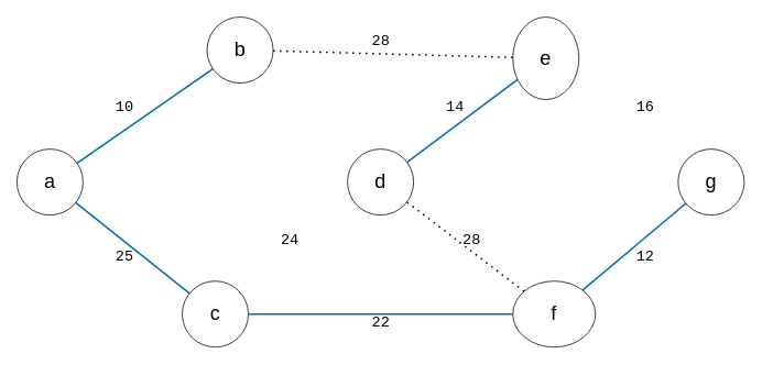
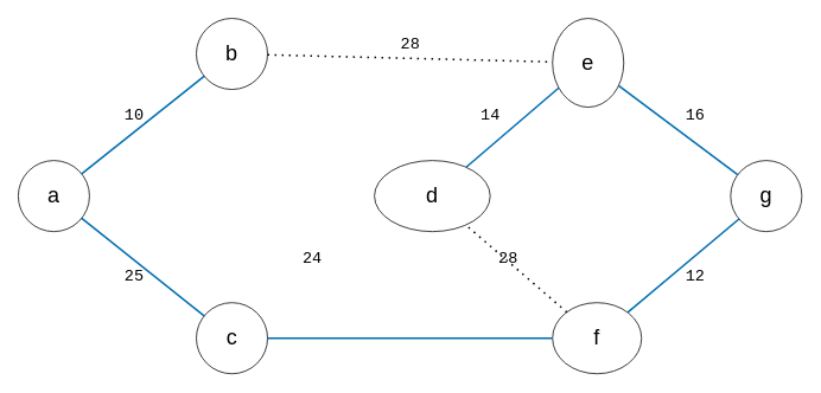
  <mxCell id="0" />
  <mxCell id="1" parent="0" />
  <mxCell id="2" value="&lt;font style=&quot;font-size: 24px&quot;&gt;a&lt;/font&gt;" style="ellipse;whiteSpace=wrap;html=1;" vertex="1" parent="1"><mxGeometry x="20" y="180" width="80" height="80" as="geometry" /></mxCell>
- <mxCell id="3" value="&lt;font style=&quot;font-size: 24px&quot;&gt;b&lt;/font&gt;" style="ellipse;whiteSpace=wrap;html=1;" vertex="1" parent="1"><mxGeometry x="250" y="20" width="80" height="80" as="geometry" /></mxCell>
+ <mxCell id="3" value="&lt;font style=&quot;font-size: 24px&quot;&gt;b&lt;/font&gt;" style="ellipse;whiteSpace=wrap;html=1;" vertex="1" parent="1"><mxGeometry x="220" y="20" width="80" height="80" as="geometry" /></mxCell>
  <mxCell id="4" value="&lt;font style=&quot;font-size: 24px&quot;&gt;c&lt;/font&gt;" style="ellipse;whiteSpace=wrap;html=1;" vertex="1" parent="1"><mxGeometry x="220" y="340" width="80" height="80" as="geometry" /></mxCell>
- <mxCell id="5" value="&lt;font style=&quot;font-size: 24px&quot;&gt;d&lt;/font&gt;" style="ellipse;whiteSpace=wrap;html=1;" vertex="1" parent="1"><mxGeometry x="420" y="180" width="80" height="80" as="geometry" /></mxCell>
+ <mxCell id="5" value="&lt;font style=&quot;font-size: 24px&quot;&gt;d&lt;/font&gt;" style="ellipse;whiteSpace=wrap;html=1;" vertex="1" parent="1"><mxGeometry x="420" y="180" width="130" height="80" as="geometry" /></mxCell>
  <mxCell id="6" value="&lt;font style=&quot;font-size: 24px&quot;&gt;f&lt;/font&gt;" style="ellipse;whiteSpace=wrap;html=1;" vertex="1" parent="1"><mxGeometry x="620" y="340" width="100" height="80" as="geometry" /></mxCell>
  <mxCell id="7" value="&lt;font style=&quot;font-size: 24px&quot;&gt;e&lt;/font&gt;" style="ellipse;whiteSpace=wrap;html=1;" vertex="1" parent="1"><mxGeometry x="620" y="20" width="80" height="100" as="geometry" /></mxCell>
  <mxCell id="8" value="&lt;font style=&quot;font-size: 24px&quot;&gt;g&lt;/font&gt;" style="ellipse;whiteSpace=wrap;html=1;" vertex="1" parent="1"><mxGeometry x="820" y="180" width="80" height="80" as="geometry" /></mxCell>
  <mxCell id="9" value="" style="endArrow=none;html=1;jumpSize=13;strokeWidth=2;fillColor=#1ba1e2;strokeColor=#006EAF;" edge="1" parent="1" source="4" target="2"><mxGeometry width="50" height="50" relative="1" as="geometry"><mxPoint x="470" y="360" as="sourcePoint" /><mxPoint x="520" y="310" as="targetPoint" /></mxGeometry></mxCell>
  <mxCell id="10" value="" style="endArrow=none;html=1;jumpSize=13;strokeWidth=2;fillColor=#1ba1e2;strokeColor=#006EAF;" edge="1" parent="1" source="3" target="2"><mxGeometry width="50" height="50" relative="1" as="geometry"><mxPoint x="238.82" y="364.944" as="sourcePoint" /><mxPoint x="101.235" y="254.988" as="targetPoint" /></mxGeometry></mxCell>
  <mxCell id="11" value="" style="endArrow=none;html=1;jumpSize=13;strokeWidth=2;fillColor=#1ba1e2;strokeColor=#006EAF;" edge="1" parent="1" source="6" target="4"><mxGeometry width="50" height="50" relative="1" as="geometry"><mxPoint x="607.59" y="599.954" as="sourcePoint" /><mxPoint x="470.005" y="489.998" as="targetPoint" /></mxGeometry></mxCell>
  <mxCell id="12" value="" style="endArrow=none;html=1;jumpSize=13;strokeWidth=2;fillColor=#1ba1e2;strokeColor=#006EAF;" edge="1" parent="1" source="5" target="7"><mxGeometry width="50" height="50" relative="1" as="geometry"><mxPoint x="627.59" y="619.954" as="sourcePoint" /><mxPoint x="490.005" y="509.998" as="targetPoint" /></mxGeometry></mxCell>
  <mxCell id="13" value="" style="endArrow=none;html=1;jumpSize=13;strokeWidth=2;fillColor=#1ba1e2;strokeColor=#006EAF;" edge="1" parent="1" source="8" target="6"><mxGeometry width="50" height="50" relative="1" as="geometry"><mxPoint x="637.59" y="629.954" as="sourcePoint" /><mxPoint x="500.005" y="519.998" as="targetPoint" /></mxGeometry></mxCell>
+ <mxCell id="14" value="" style="endArrow=none;html=1;jumpSize=13;strokeWidth=2;fillColor=#1ba1e2;strokeColor=#006EAF;" edge="1" parent="1" source="8" target="7"><mxGeometry width="50" height="50" relative="1" as="geometry"><mxPoint x="647.59" y="639.954" as="sourcePoint" /><mxPoint x="510.005" y="529.998" as="targetPoint" /></mxGeometry></mxCell>
  <mxCell id="15" value="" style="endArrow=none;dashed=1;html=1;dashPattern=1 3;strokeWidth=2;" edge="1" parent="1" source="3" target="7"><mxGeometry width="50" height="50" relative="1" as="geometry"><mxPoint x="475" y="50.75" as="sourcePoint" /><mxPoint x="438.765" y="254.988" as="targetPoint" /></mxGeometry></mxCell>
  <mxCell id="16" value="" style="endArrow=none;dashed=1;html=1;dashPattern=1 3;strokeWidth=2;" edge="1" parent="1" source="6" target="5"><mxGeometry width="50" height="50" relative="1" as="geometry"><mxPoint x="311.18" y="374.944" as="sourcePoint" /><mxPoint x="448.765" y="264.988" as="targetPoint" /></mxGeometry></mxCell>
  <mxCell id="17" value="&lt;font face=&quot;Courier New&quot; style=&quot;font-size: 18px&quot;&gt;10&lt;/font&gt;" style="text;html=1;align=center;verticalAlign=middle;resizable=0;points=[];autosize=1;" vertex="1" parent="1"><mxGeometry x="130" y="120" width="40" height="20" as="geometry" /></mxCell>
  <mxCell id="18" value="&lt;font face=&quot;Courier New&quot; style=&quot;font-size: 18px&quot;&gt;28&lt;/font&gt;" style="text;html=1;align=center;verticalAlign=middle;resizable=0;points=[];autosize=1;" vertex="1" parent="1"><mxGeometry x="440" y="40" width="40" height="20" as="geometry" /></mxCell>
  <mxCell id="19" value="&lt;font face=&quot;Courier New&quot; style=&quot;font-size: 18px&quot;&gt;16&lt;/font&gt;" style="text;html=1;align=center;verticalAlign=middle;resizable=0;points=[];autosize=1;" vertex="1" parent="1"><mxGeometry x="760" y="120" width="40" height="20" as="geometry" /></mxCell>
  <mxCell id="20" value="&lt;font face=&quot;Courier New&quot; style=&quot;font-size: 18px&quot;&gt;25&lt;/font&gt;" style="text;html=1;align=center;verticalAlign=middle;resizable=0;points=[];autosize=1;" vertex="1" parent="1"><mxGeometry x="130" y="300" width="40" height="20" as="geometry" /></mxCell>
- <mxCell id="21" value="&lt;font face=&quot;Courier New&quot; style=&quot;font-size: 18px&quot;&gt;22&lt;/font&gt;" style="text;html=1;align=center;verticalAlign=middle;resizable=0;points=[];autosize=1;" vertex="1" parent="1"><mxGeometry x="440" y="380" width="40" height="20" as="geometry" /></mxCell>
  <mxCell id="22" value="&lt;font face=&quot;Courier New&quot; style=&quot;font-size: 18px&quot;&gt;24&lt;/font&gt;" style="text;html=1;align=center;verticalAlign=middle;resizable=0;points=[];autosize=1;" vertex="1" parent="1"><mxGeometry x="330" y="280" width="40" height="20" as="geometry" /></mxCell>
  <mxCell id="23" value="&lt;font face=&quot;Courier New&quot; style=&quot;font-size: 18px&quot;&gt;28&lt;/font&gt;" style="text;html=1;align=center;verticalAlign=middle;resizable=0;points=[];autosize=1;" vertex="1" parent="1"><mxGeometry x="550" y="280" width="40" height="20" as="geometry" /></mxCell>
  <mxCell id="24" value="&lt;font face=&quot;Courier New&quot; style=&quot;font-size: 18px&quot;&gt;14&lt;/font&gt;" style="text;html=1;align=center;verticalAlign=middle;resizable=0;points=[];autosize=1;" vertex="1" parent="1"><mxGeometry x="530" y="120" width="40" height="20" as="geometry" /></mxCell>
  <mxCell id="25" value="&lt;font face=&quot;Courier New&quot; style=&quot;font-size: 18px&quot;&gt;12&lt;/font&gt;" style="text;html=1;align=center;verticalAlign=middle;resizable=0;points=[];autosize=1;" vertex="1" parent="1"><mxGeometry x="760" y="300" width="40" height="20" as="geometry" /></mxCell>
